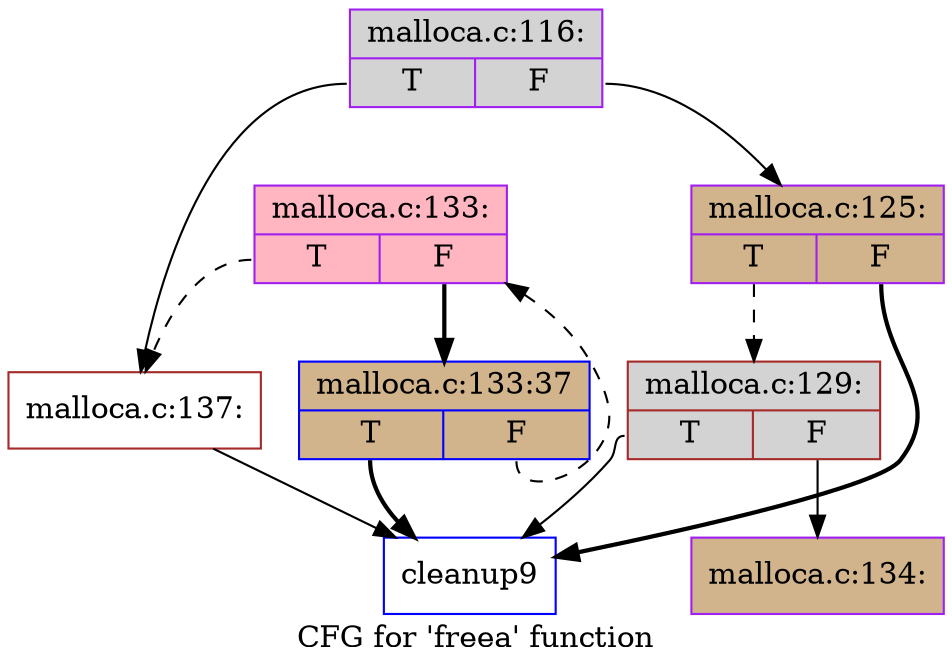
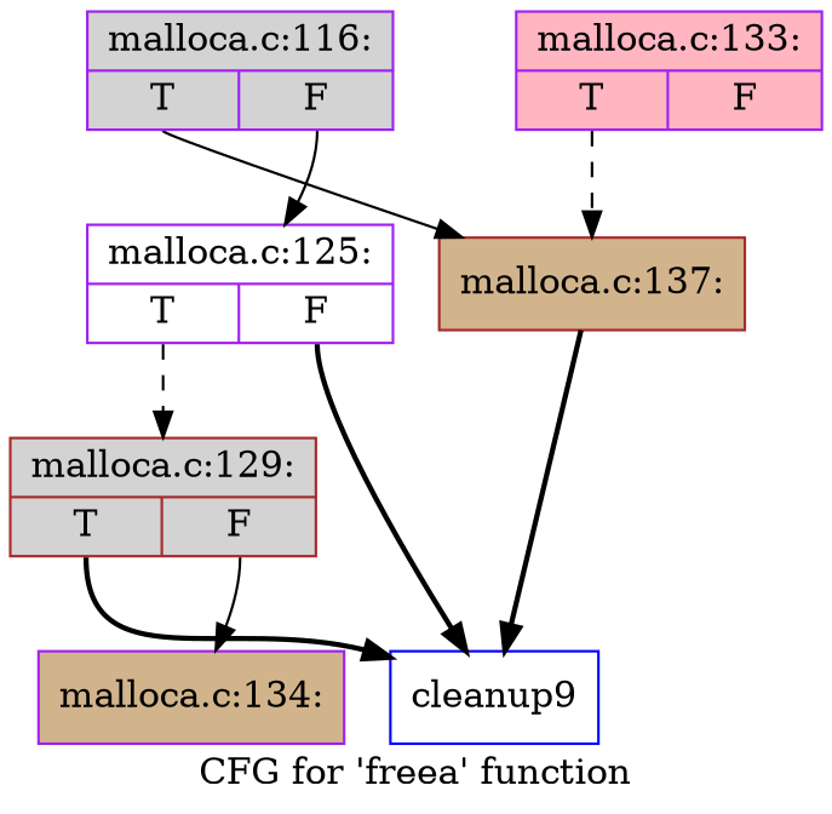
  digraph {
    label="CFG for 'freea' function"
    node [color=purple fillcolor=tan shape=record style=filled]
    edge [style=solid tailport=s0]
    n1 [fillcolor=lightgrey label="{malloca.c:116:|{<s0>T|<s1>F}}"]
-   n2 [label="{malloca.c:125:|{<s0>T|<s1>F}}"]
-   n3 [color=brown fillcolor=white label="{malloca.c:137:}"]
+   n2 [fillcolor=white label="{malloca.c:125:|{<s0>T|<s1>F}}"]
+   n3 [color=brown label="{malloca.c:137:}"]
    n4 [color=blue fillcolor=white label="{cleanup9}"]
    n5 [color=brown fillcolor=lightgrey label="{malloca.c:129:|{<s0>T|<s1>F}}"]
    n6 [label="{malloca.c:134:}"]
    n7 [fillcolor=lightpink label="{malloca.c:133:|{<s0>T|<s1>F}}"]
-   n8 [color=blue label="{malloca.c:133:37|{<s0>T|<s1>F}}"]
    n1 -> n2 [tailport=s1]
    n1 -> n3
    n2 -> n4 [style=bold tailport=s1]
    n2 -> n5 [style=dashed]
-   n3 -> n4
-   n5 -> n4
+   n3 -> n4 [style=bold]
+   n5 -> n4 [style=bold]
    n5 -> n6 [tailport=s1]
    n7 -> n3 [style=dashed]
-   n7 -> n8 [style=bold tailport=s1]
-   n8 -> n4 [style=bold]
-   n8 -> n7 [style=dashed tailport=s1]
  }
